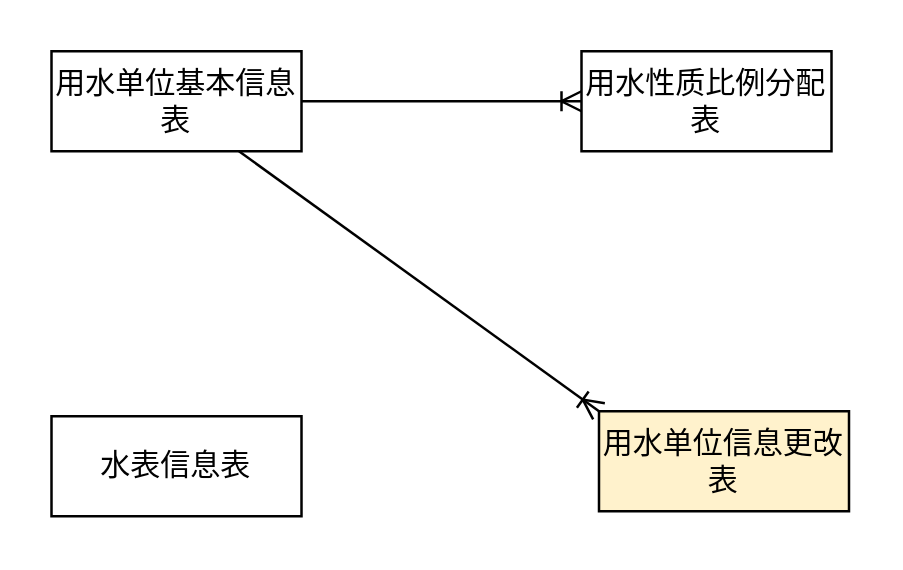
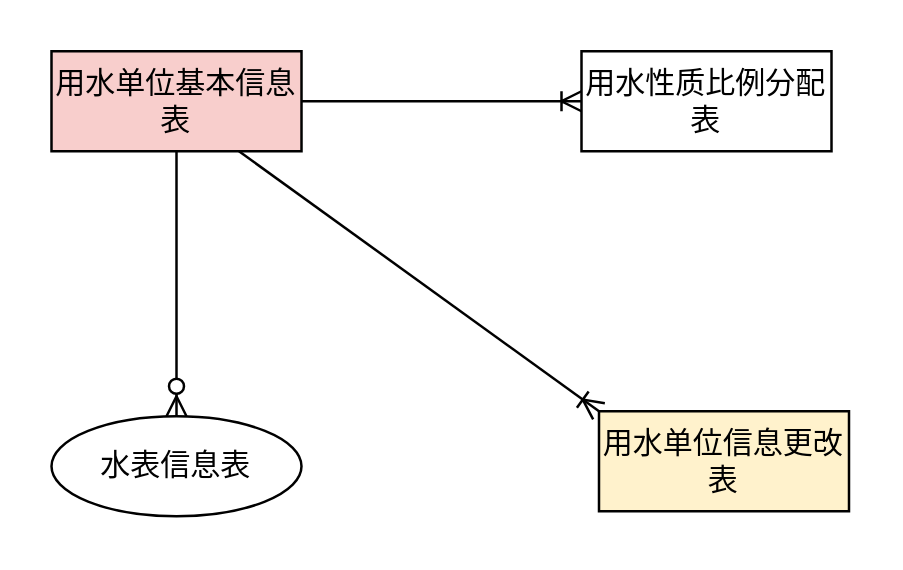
  <mxCell id="0" />
  <mxCell id="1" parent="0" />
- <mxCell id="2" value="用水单位基本信息表" style="whiteSpace=wrap;html=1;align=center;" vertex="1" parent="1"><mxGeometry x="20" y="20" width="100" height="40" as="geometry" /></mxCell>
+ <mxCell id="2" value="用水单位基本信息表" style="whiteSpace=wrap;html=1;align=center;fillColor=#f8cecc;" vertex="1" parent="1"><mxGeometry x="20" y="20" width="100" height="40" as="geometry" /></mxCell>
  <mxCell id="3" value="用水性质比例分配表" style="whiteSpace=wrap;html=1;align=center;" vertex="1" parent="1"><mxGeometry x="232" y="20" width="100" height="40" as="geometry" /></mxCell>
  <mxCell id="4" value="" style="edgeStyle=entityRelationEdgeStyle;fontSize=12;html=1;endArrow=ERoneToMany;exitX=1;exitY=0.5;exitDx=0;exitDy=0;entryX=0;entryY=0.5;entryDx=0;entryDy=0;" edge="1" parent="1" source="2" target="3"><mxGeometry width="100" height="100" relative="1" as="geometry"><mxPoint x="65" y="230" as="sourcePoint" /><mxPoint x="165" y="130" as="targetPoint" /></mxGeometry></mxCell>
- <mxCell id="5" value="水表信息表" style="whiteSpace=wrap;html=1;align=center;" vertex="1" parent="1"><mxGeometry x="20" y="166" width="100" height="40" as="geometry" /></mxCell>
+ <mxCell id="5" value="水表信息表" style="ellipse;whiteSpace=wrap;html=1;align=center;" vertex="1" parent="1"><mxGeometry x="20" y="166" width="100" height="40" as="geometry" /></mxCell>
+ <mxCell id="6" value="" style="fontSize=12;html=1;endArrow=ERzeroToMany;endFill=1;exitX=0.5;exitY=1;exitDx=0;exitDy=0;entryX=0.5;entryY=0;entryDx=0;entryDy=0;" edge="1" parent="1" source="2" target="5"><mxGeometry width="100" height="100" relative="1" as="geometry"><mxPoint x="130" y="357" as="sourcePoint" /><mxPoint x="230" y="257" as="targetPoint" /></mxGeometry></mxCell>
  <mxCell id="7" value="用水单位信息更改表" style="whiteSpace=wrap;html=1;align=center;fillColor=#fff2cc;" vertex="1" parent="1"><mxGeometry x="239" y="164" width="100" height="40" as="geometry" /></mxCell>
  <mxCell id="8" value="" style="fontSize=12;html=1;endArrow=ERoneToMany;exitX=0.75;exitY=1;exitDx=0;exitDy=0;entryX=0;entryY=0;entryDx=0;entryDy=0;" edge="1" parent="1" source="2" target="7"><mxGeometry width="100" height="100" relative="1" as="geometry"><mxPoint x="182" y="343" as="sourcePoint" /><mxPoint x="282" y="243" as="targetPoint" /></mxGeometry></mxCell>
